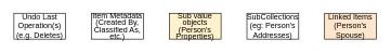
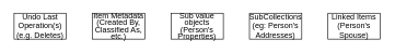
  <mxCell id="0" />
  <mxCell id="1" parent="0" />
  <mxCell id="2" value="Undo Last Operation(s)&lt;br&gt;(e.g. Deletes)" style="rounded=0;whiteSpace=wrap;html=1;" parent="1" vertex="1"><mxGeometry x="20" y="20" width="80" height="40" as="geometry" /></mxCell>
- <mxCell id="3" value="&lt;p style=&quot;line-height: 90%;&quot;&gt;Sub value objects&lt;br&gt;(Person's Properties)&lt;/p&gt;" style="rounded=0;whiteSpace=wrap;html=1;fillColor=#fff2cc;" parent="1" vertex="1"><mxGeometry x="260" y="20" width="80" height="40" as="geometry" /></mxCell>
+ <mxCell id="3" value="&lt;p style=&quot;line-height: 90%;&quot;&gt;Sub value objects&lt;br&gt;(Person's Properties)&lt;/p&gt;" style="rounded=0;whiteSpace=wrap;html=1;" parent="1" vertex="1"><mxGeometry x="260" y="20" width="80" height="40" as="geometry" /></mxCell>
  <mxCell id="4" value="SubCollections (eg: Person's Addresses)" style="rounded=0;whiteSpace=wrap;html=1;" parent="1" vertex="1"><mxGeometry x="380" y="20" width="80" height="40" as="geometry" /></mxCell>
  <mxCell id="5" value="&lt;p style=&quot;line-height: 90%;&quot;&gt;Item Metadata (Created By, Classified As, etc.)&lt;/p&gt;" style="rounded=0;whiteSpace=wrap;html=1;" parent="1" vertex="1"><mxGeometry x="140" y="20" width="80" height="40" as="geometry" /></mxCell>
- <mxCell id="6" value="Linked Items&lt;br&gt;(Person's Spouse)" style="rounded=0;whiteSpace=wrap;html=1;fillColor=#ffe6cc;" parent="1" vertex="1"><mxGeometry x="500" y="20" width="80" height="40" as="geometry" /></mxCell>
+ <mxCell id="6" value="Linked Items&lt;br&gt;(Person's Spouse)" style="rounded=0;whiteSpace=wrap;html=1;" parent="1" vertex="1"><mxGeometry x="500" y="20" width="80" height="40" as="geometry" /></mxCell>
